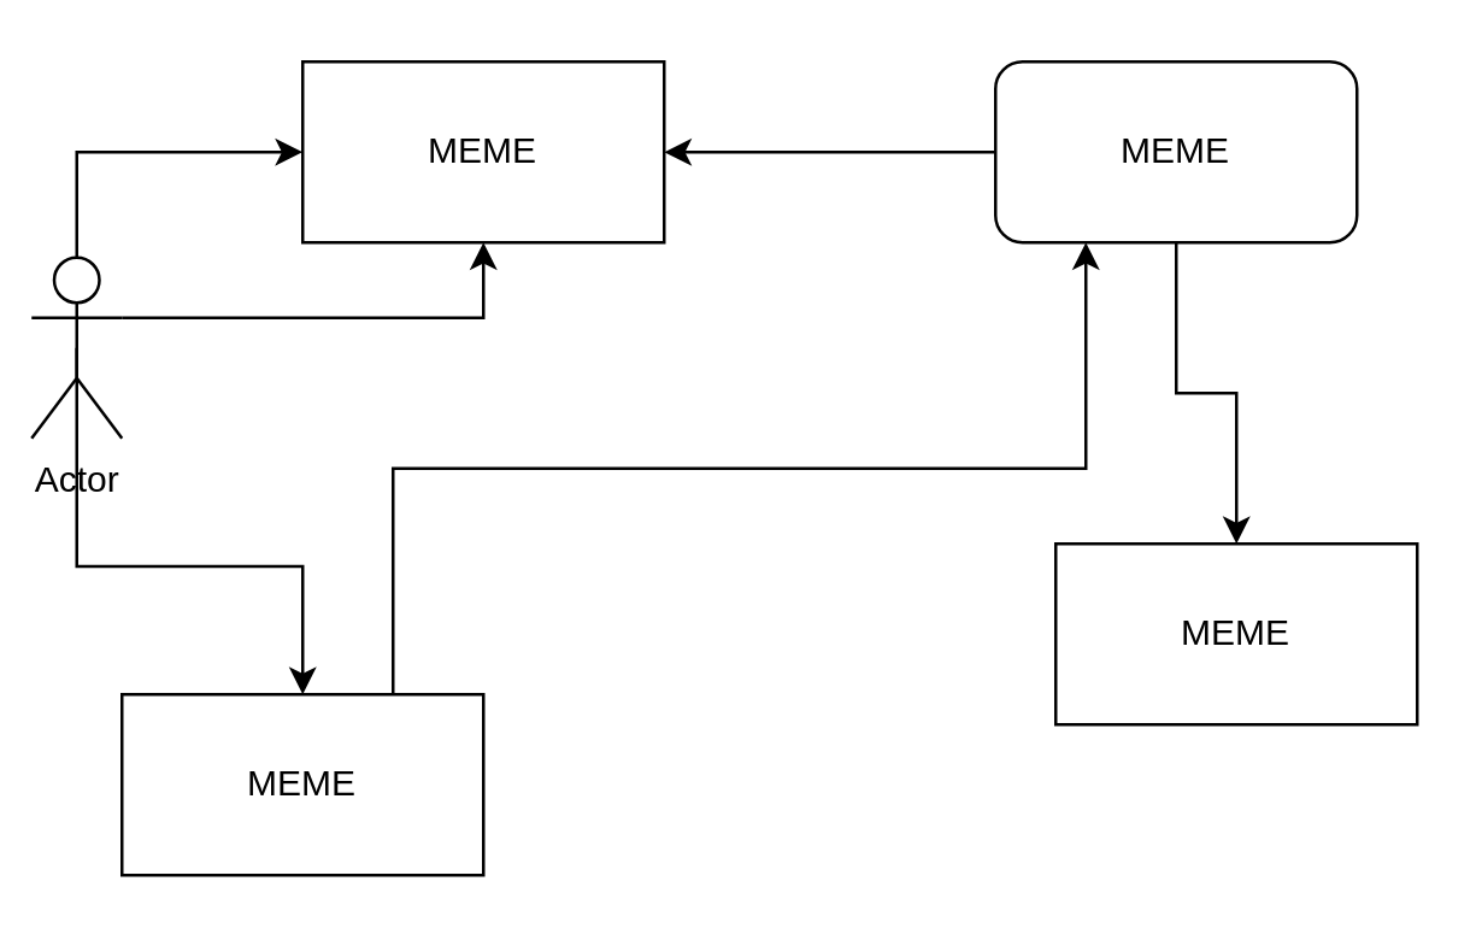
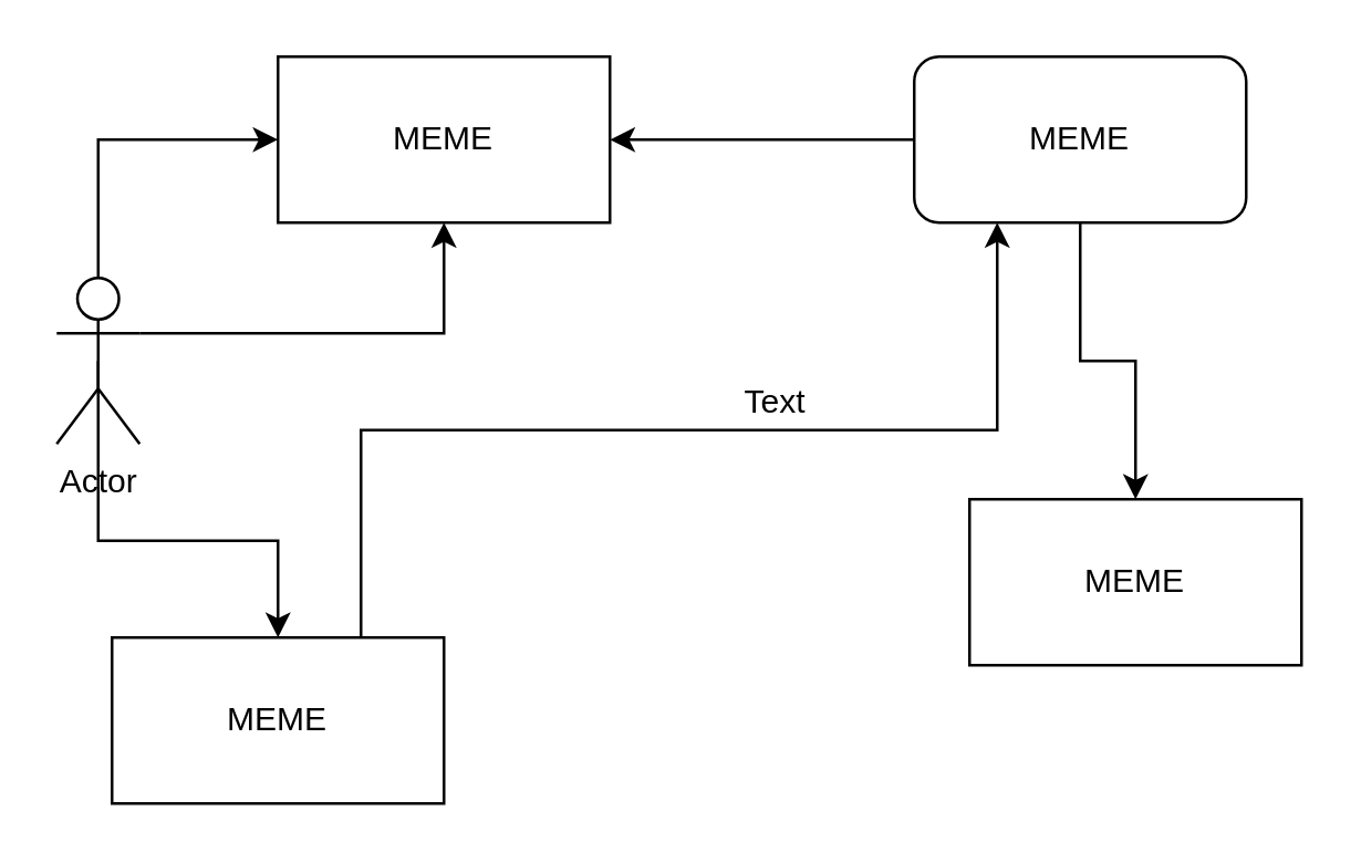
  <mxCell id="0" />
  <mxCell id="1" parent="0" />
  <mxCell id="2" value="MEME" style="rounded=0;whiteSpace=wrap;html=1;" parent="1" vertex="1"><mxGeometry x="100" y="20" width="120" height="60" as="geometry" /></mxCell>
  <mxCell id="3" value="MEME" style="rounded=0;whiteSpace=wrap;html=1;" parent="1" vertex="1"><mxGeometry x="350" y="180" width="120" height="60" as="geometry" /></mxCell>
  <mxCell id="4" style="edgeStyle=orthogonalEdgeStyle;rounded=0;orthogonalLoop=1;jettySize=auto;html=1;exitX=0.75;exitY=0;exitDx=0;exitDy=0;entryX=0.25;entryY=1;entryDx=0;entryDy=0;" edge="1" parent="1" source="5" target="9"><mxGeometry relative="1" as="geometry" /></mxCell>
  <mxCell id="5" value="MEME" style="rounded=0;whiteSpace=wrap;html=1;" parent="1" vertex="1"><mxGeometry x="40" y="230" width="120" height="60" as="geometry" /></mxCell>
+ <mxCell id="6" value="Text" style="text;html=1;strokeColor=none;fillColor=none;align=center;verticalAlign=middle;whiteSpace=wrap;rounded=0;" vertex="1" parent="1"><mxGeometry x="250" y="130" width="60" height="30" as="geometry" /></mxCell>
  <mxCell id="7" style="edgeStyle=orthogonalEdgeStyle;rounded=0;orthogonalLoop=1;jettySize=auto;html=1;exitX=0.5;exitY=1;exitDx=0;exitDy=0;" edge="1" parent="1" source="9" target="3"><mxGeometry relative="1" as="geometry" /></mxCell>
  <mxCell id="8" style="edgeStyle=orthogonalEdgeStyle;rounded=0;orthogonalLoop=1;jettySize=auto;html=1;exitX=0;exitY=0.5;exitDx=0;exitDy=0;entryX=1;entryY=0.5;entryDx=0;entryDy=0;" edge="1" parent="1" source="9" target="2"><mxGeometry relative="1" as="geometry" /></mxCell>
  <mxCell id="9" value="MEME" style="rounded=1;whiteSpace=wrap;html=1;" vertex="1" parent="1"><mxGeometry x="330" y="20" width="120" height="60" as="geometry" /></mxCell>
  <mxCell id="10" style="edgeStyle=orthogonalEdgeStyle;rounded=0;orthogonalLoop=1;jettySize=auto;html=1;exitX=1;exitY=0.333;exitDx=0;exitDy=0;exitPerimeter=0;entryX=0.5;entryY=1;entryDx=0;entryDy=0;" edge="1" parent="1" source="13" target="2"><mxGeometry relative="1" as="geometry" /></mxCell>
  <mxCell id="11" style="edgeStyle=orthogonalEdgeStyle;rounded=0;orthogonalLoop=1;jettySize=auto;html=1;exitX=0.5;exitY=0.5;exitDx=0;exitDy=0;exitPerimeter=0;entryX=0.5;entryY=0;entryDx=0;entryDy=0;" edge="1" parent="1" source="13" target="5"><mxGeometry relative="1" as="geometry" /></mxCell>
  <mxCell id="12" style="edgeStyle=orthogonalEdgeStyle;rounded=0;orthogonalLoop=1;jettySize=auto;html=1;exitX=0.5;exitY=0;exitDx=0;exitDy=0;exitPerimeter=0;entryX=0;entryY=0.5;entryDx=0;entryDy=0;" edge="1" parent="1" source="13" target="2"><mxGeometry relative="1" as="geometry" /></mxCell>
- <mxCell id="13" value="Actor" style="shape=umlActor;verticalLabelPosition=bottom;verticalAlign=top;html=1;outlineConnect=0;" vertex="1" parent="1"><mxGeometry x="10" y="85" width="30" height="60" as="geometry" /></mxCell>
+ <mxCell id="13" value="Actor" style="shape=umlActor;verticalLabelPosition=bottom;verticalAlign=top;html=1;outlineConnect=0;" vertex="1" parent="1"><mxGeometry x="20" y="100" width="30" height="60" as="geometry" /></mxCell>
